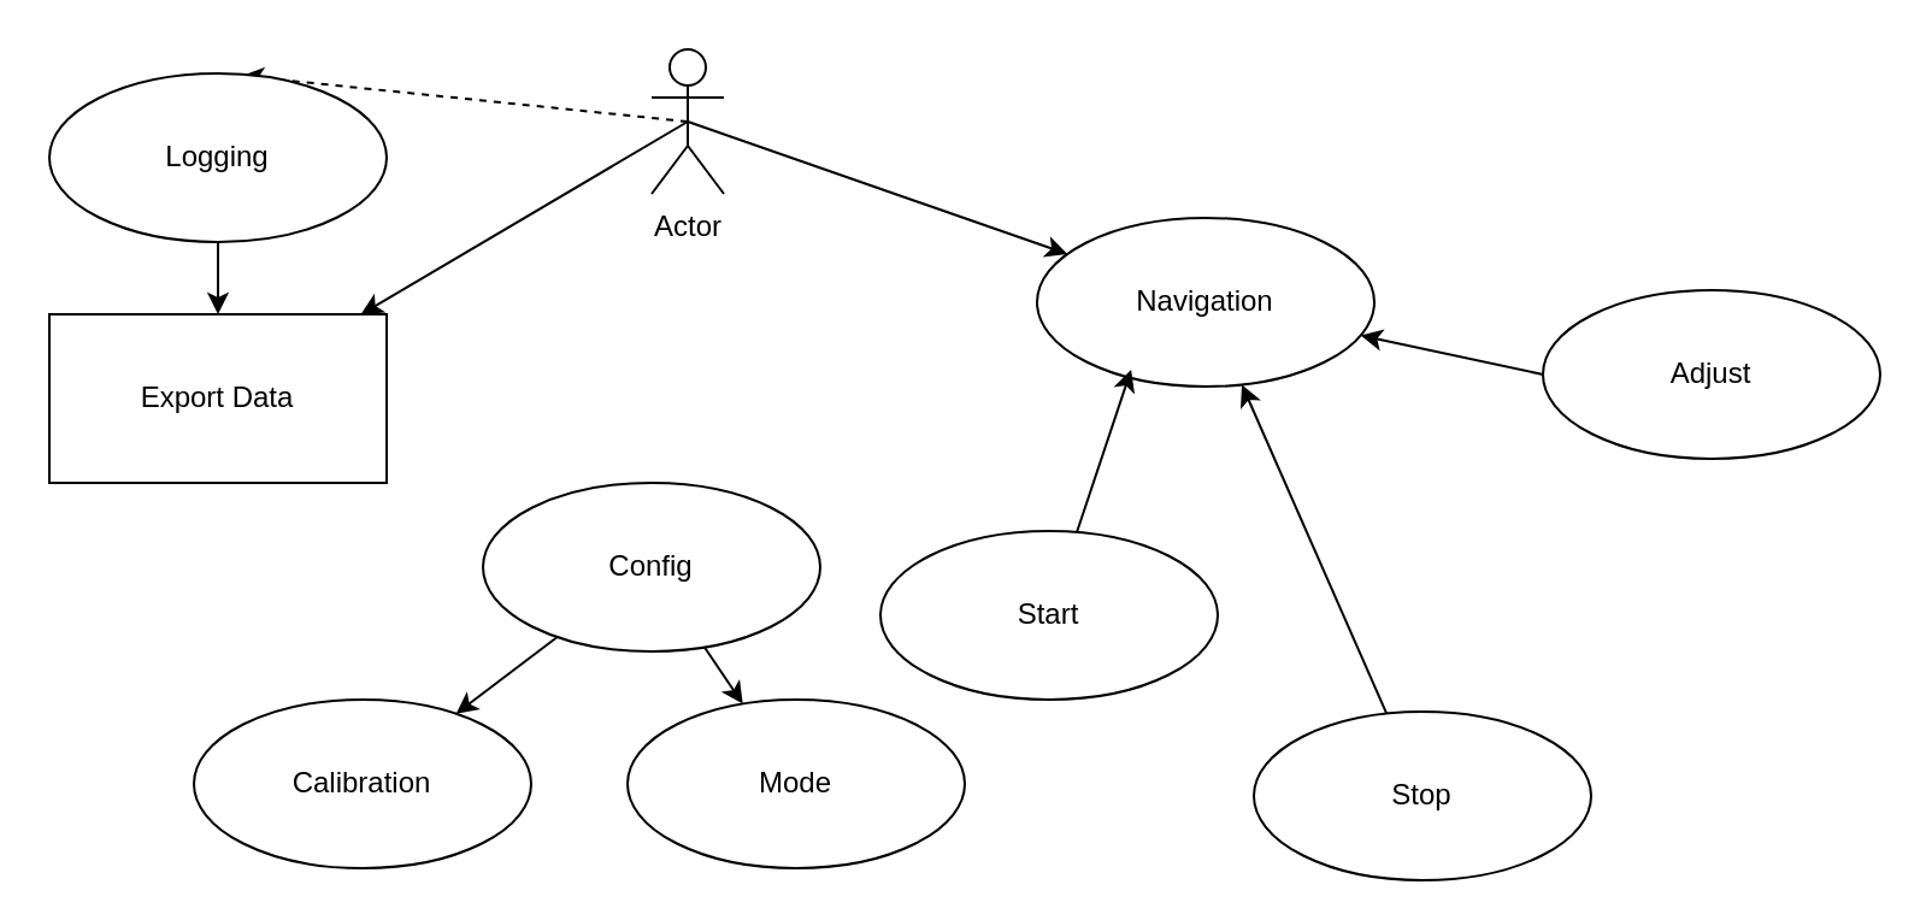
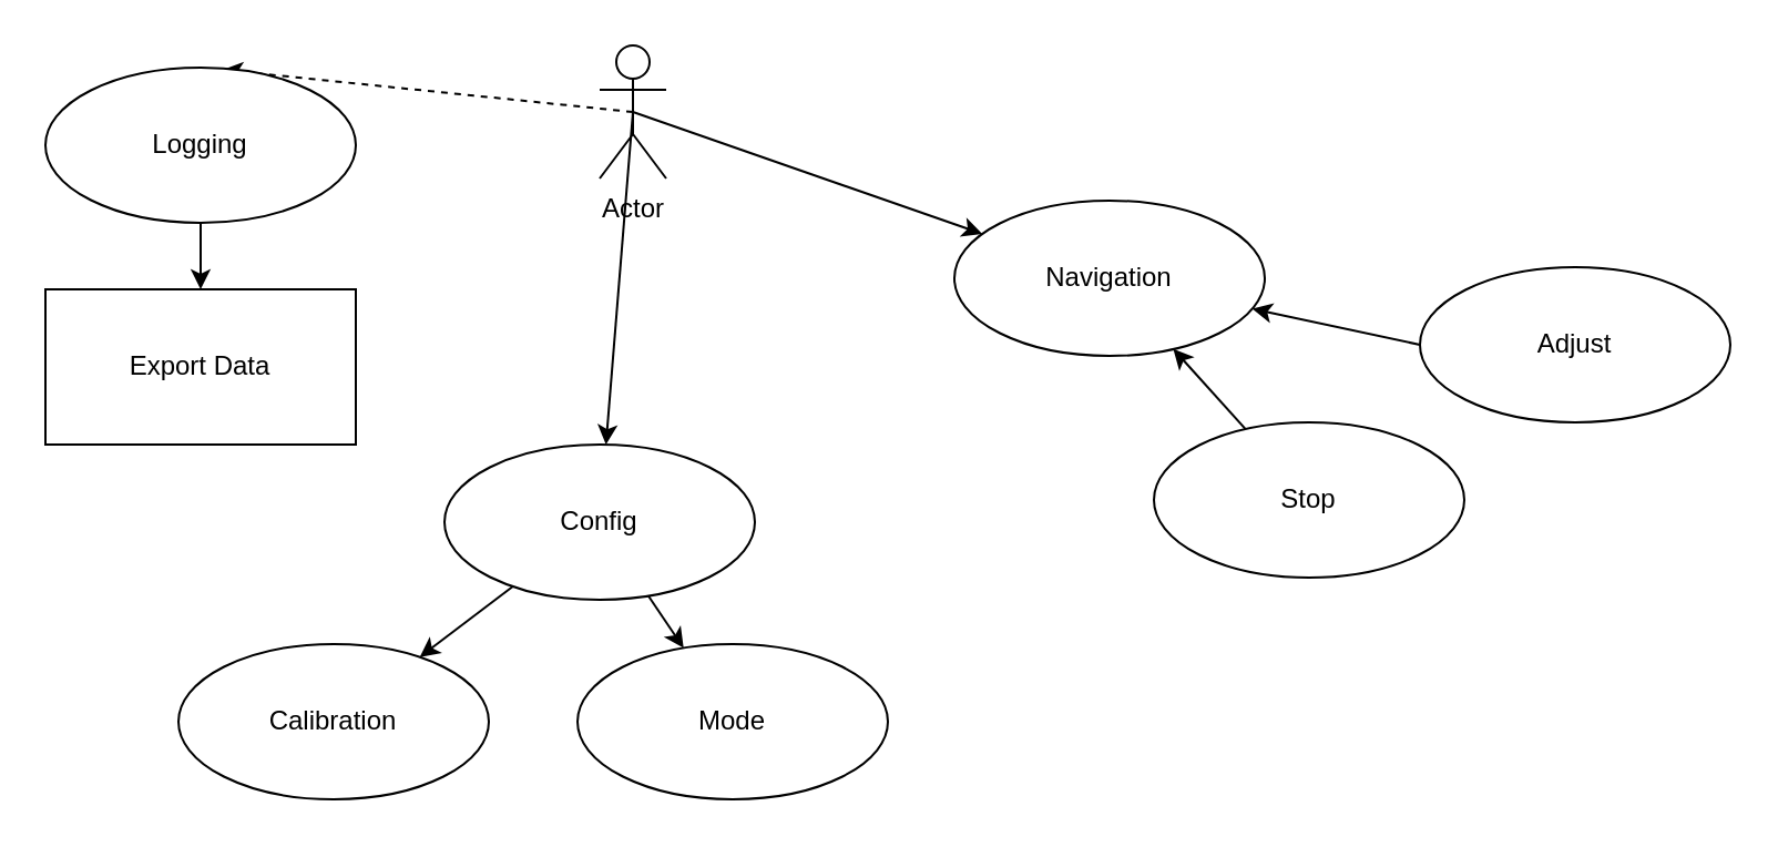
  <mxCell id="0" />
  <mxCell id="1" parent="0" />
  <mxCell id="2" style="edgeStyle=none;html=1;exitX=0.5;exitY=0.5;exitDx=0;exitDy=0;exitPerimeter=0;" edge="1" parent="1" source="5" target="6"><mxGeometry relative="1" as="geometry" /></mxCell>
  <mxCell id="3" style="edgeStyle=none;html=1;exitX=0.5;exitY=0.5;exitDx=0;exitDy=0;exitPerimeter=0;entryX=0.571;entryY=0.014;entryDx=0;entryDy=0;entryPerimeter=0;dashed=1;" edge="1" parent="1" source="5" target="8"><mxGeometry relative="1" as="geometry" /></mxCell>
- <mxCell id="4" style="edgeStyle=none;html=1;exitX=0.5;exitY=0.5;exitDx=0;exitDy=0;exitPerimeter=0;" edge="1" parent="1" source="5" target="18"><mxGeometry relative="1" as="geometry" /></mxCell>
+ <mxCell id="4" style="edgeStyle=none;html=1;exitX=0.5;exitY=0.5;exitDx=0;exitDy=0;exitPerimeter=0;" edge="1" parent="1" source="5" target="11"><mxGeometry relative="1" as="geometry" /></mxCell>
  <mxCell id="5" value="Actor" style="shape=umlActor;verticalLabelPosition=bottom;verticalAlign=top;html=1;" vertex="1" parent="1"><mxGeometry x="270" y="20" width="30" height="60" as="geometry" /></mxCell>
  <mxCell id="6" value="Navigation" style="ellipse;whiteSpace=wrap;html=1;" vertex="1" parent="1"><mxGeometry x="430" y="90" width="140" height="70" as="geometry" /></mxCell>
  <mxCell id="7" value="" style="edgeStyle=none;html=1;" edge="1" parent="1" source="8" target="18"><mxGeometry relative="1" as="geometry" /></mxCell>
  <mxCell id="8" value="Logging" style="ellipse;whiteSpace=wrap;html=1;" vertex="1" parent="1"><mxGeometry x="20" y="30" width="140" height="70" as="geometry" /></mxCell>
  <mxCell id="9" value="" style="edgeStyle=none;html=1;" edge="1" parent="1" source="11" target="19"><mxGeometry relative="1" as="geometry" /></mxCell>
  <mxCell id="10" value="" style="edgeStyle=none;html=1;" edge="1" parent="1" source="11" target="20"><mxGeometry relative="1" as="geometry" /></mxCell>
  <mxCell id="11" value="Config" style="ellipse;whiteSpace=wrap;html=1;" vertex="1" parent="1"><mxGeometry x="200" y="200" width="140" height="70" as="geometry" /></mxCell>
- <mxCell id="12" style="edgeStyle=none;html=1;entryX=0.279;entryY=0.9;entryDx=0;entryDy=0;entryPerimeter=0;" edge="1" parent="1" source="13" target="6"><mxGeometry relative="1" as="geometry" /></mxCell>
- <mxCell id="13" value="Start" style="ellipse;whiteSpace=wrap;html=1;" vertex="1" parent="1"><mxGeometry x="365" y="220" width="140" height="70" as="geometry" /></mxCell>
  <mxCell id="14" style="edgeStyle=none;html=1;" edge="1" parent="1" source="15" target="6"><mxGeometry relative="1" as="geometry" /></mxCell>
- <mxCell id="15" value="Stop" style="ellipse;whiteSpace=wrap;html=1;" vertex="1" parent="1"><mxGeometry x="520" y="295" width="140" height="70" as="geometry" /></mxCell>
+ <mxCell id="15" value="Stop" style="ellipse;whiteSpace=wrap;html=1;" vertex="1" parent="1"><mxGeometry x="520" y="190" width="140" height="70" as="geometry" /></mxCell>
  <mxCell id="16" style="edgeStyle=none;html=1;exitX=0;exitY=0.5;exitDx=0;exitDy=0;" edge="1" parent="1" source="17" target="6"><mxGeometry relative="1" as="geometry" /></mxCell>
  <mxCell id="17" value="Adjust" style="ellipse;whiteSpace=wrap;html=1;" vertex="1" parent="1"><mxGeometry x="640" y="120" width="140" height="70" as="geometry" /></mxCell>
  <mxCell id="18" value="Export Data" style="whiteSpace=wrap;html=1;rounded=0;" vertex="1" parent="1"><mxGeometry x="20" y="130" width="140" height="70" as="geometry" /></mxCell>
  <mxCell id="19" value="Calibration" style="ellipse;whiteSpace=wrap;html=1;" vertex="1" parent="1"><mxGeometry x="80" y="290" width="140" height="70" as="geometry" /></mxCell>
  <mxCell id="20" value="Mode" style="ellipse;whiteSpace=wrap;html=1;" vertex="1" parent="1"><mxGeometry x="260" y="290" width="140" height="70" as="geometry" /></mxCell>
